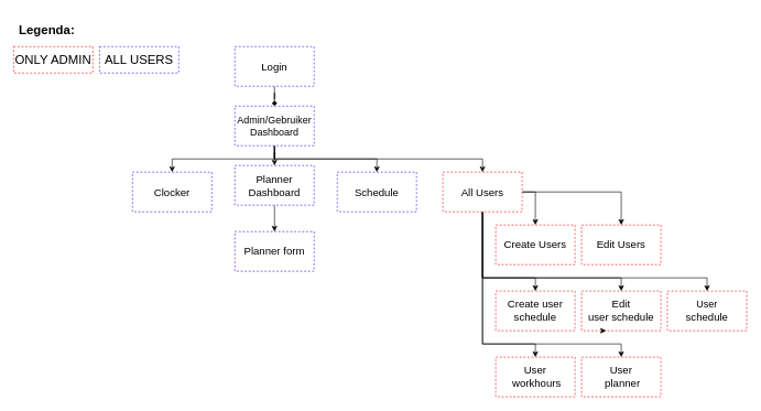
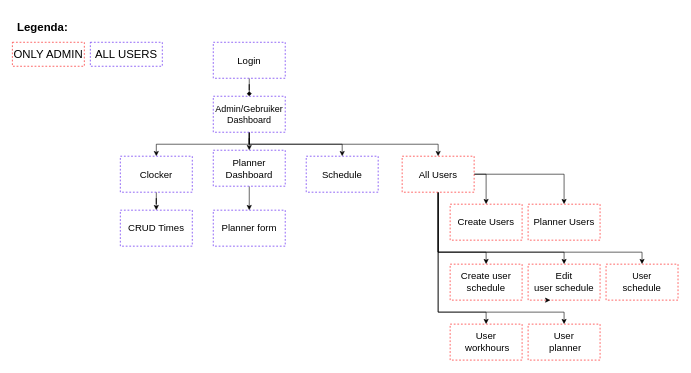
  <mxCell id="0" />
  <mxCell id="1" parent="0" />
  <mxCell id="2" value="&lt;font style=&quot;font-size: 16px&quot;&gt;Schedule&lt;/font&gt;" style="rounded=0;whiteSpace=wrap;html=1;strokeWidth=1;dashed=1;strokeColor=#4800F0;" vertex="1" parent="1"><mxGeometry x="510" y="260" width="120" height="60" as="geometry" /></mxCell>
  <mxCell id="3" style="edgeStyle=orthogonalEdgeStyle;rounded=0;orthogonalLoop=1;jettySize=auto;html=1;entryX=0.5;entryY=0;entryDx=0;entryDy=0;" edge="1" parent="1" source="4" target="14"><mxGeometry relative="1" as="geometry"><mxPoint x="415" y="360" as="targetPoint" /></mxGeometry></mxCell>
  <mxCell id="4" value="&lt;font style=&quot;font-size: 16px&quot;&gt;Planner&lt;br&gt;Dashboard&lt;/font&gt;" style="rounded=0;whiteSpace=wrap;html=1;strokeWidth=1;dashed=1;strokeColor=#4800F0;" vertex="1" parent="1"><mxGeometry x="355" y="250" width="120" height="60" as="geometry" /></mxCell>
  <mxCell id="5" style="edgeStyle=orthogonalEdgeStyle;rounded=0;orthogonalLoop=1;jettySize=auto;html=1;" edge="1" parent="1" source="9" target="4"><mxGeometry relative="1" as="geometry" /></mxCell>
  <mxCell id="6" style="edgeStyle=orthogonalEdgeStyle;rounded=0;orthogonalLoop=1;jettySize=auto;html=1;entryX=0.5;entryY=0;entryDx=0;entryDy=0;" edge="1" parent="1" source="9" target="13"><mxGeometry relative="1" as="geometry"><mxPoint x="260" y="270" as="targetPoint" /><Array as="points"><mxPoint x="415" y="240" /><mxPoint x="260" y="240" /></Array></mxGeometry></mxCell>
  <mxCell id="7" style="edgeStyle=orthogonalEdgeStyle;rounded=0;orthogonalLoop=1;jettySize=auto;html=1;" edge="1" parent="1" source="9" target="2"><mxGeometry relative="1" as="geometry"><Array as="points"><mxPoint x="415" y="240" /><mxPoint x="570" y="240" /></Array></mxGeometry></mxCell>
  <mxCell id="8" style="edgeStyle=orthogonalEdgeStyle;rounded=0;orthogonalLoop=1;jettySize=auto;html=1;" edge="1" parent="1" source="9" target="23"><mxGeometry relative="1" as="geometry"><Array as="points"><mxPoint x="415" y="240" /><mxPoint x="730" y="240" /></Array></mxGeometry></mxCell>
  <mxCell id="9" value="&lt;font style=&quot;font-size: 15px&quot;&gt;Admin/Gebruiker&lt;br&gt;Dashboard&lt;/font&gt;" style="rounded=0;whiteSpace=wrap;html=1;strokeWidth=1;dashed=1;strokeColor=#4800F0;" vertex="1" parent="1"><mxGeometry x="355" y="160" width="120" height="60" as="geometry" /></mxCell>
  <mxCell id="10" style="edgeStyle=orthogonalEdgeStyle;rounded=0;orthogonalLoop=1;jettySize=auto;html=1;entryX=0.5;entryY=0;entryDx=0;entryDy=0;endArrow=diamond;" edge="1" parent="1" source="11" target="9"><mxGeometry relative="1" as="geometry" /></mxCell>
  <mxCell id="11" value="&lt;font style=&quot;font-size: 16px&quot;&gt;Login&lt;/font&gt;" style="rounded=0;whiteSpace=wrap;html=1;strokeWidth=1;dashed=1;strokeColor=#4800F0;" vertex="1" parent="1"><mxGeometry x="355" y="70" width="120" height="60" as="geometry" /></mxCell>
+ <mxCell id="12" style="edgeStyle=orthogonalEdgeStyle;rounded=0;orthogonalLoop=1;jettySize=auto;html=1;entryX=0.5;entryY=0;entryDx=0;entryDy=0;" edge="1" parent="1" source="13" target="15"><mxGeometry relative="1" as="geometry" /></mxCell>
  <mxCell id="13" value="&lt;font style=&quot;font-size: 16px&quot;&gt;Clocker&lt;/font&gt;" style="rounded=0;whiteSpace=wrap;html=1;strokeWidth=1;dashed=1;strokeColor=#4800F0;" vertex="1" parent="1"><mxGeometry x="200" y="260" width="120" height="60" as="geometry" /></mxCell>
  <mxCell id="14" value="&lt;font style=&quot;font-size: 16px&quot;&gt;Planner form&lt;/font&gt;" style="rounded=0;whiteSpace=wrap;html=1;strokeWidth=1;dashed=1;strokeColor=#4800F0;" vertex="1" parent="1"><mxGeometry x="355" y="350" width="120" height="60" as="geometry" /></mxCell>
+ <mxCell id="15" value="&lt;font style=&quot;font-size: 16px&quot;&gt;CRUD Times&lt;/font&gt;" style="rounded=0;whiteSpace=wrap;html=1;strokeWidth=1;dashed=1;strokeColor=#4800F0;" vertex="1" parent="1"><mxGeometry x="200" y="350" width="120" height="60" as="geometry" /></mxCell>
  <mxCell id="16" style="edgeStyle=orthogonalEdgeStyle;rounded=0;orthogonalLoop=1;jettySize=auto;html=1;entryX=0.5;entryY=0;entryDx=0;entryDy=0;exitX=1;exitY=0.5;exitDx=0;exitDy=0;" edge="1" parent="1" source="23" target="27"><mxGeometry relative="1" as="geometry"><Array as="points"><mxPoint x="810" y="290" /></Array></mxGeometry></mxCell>
  <mxCell id="17" style="edgeStyle=orthogonalEdgeStyle;rounded=0;orthogonalLoop=1;jettySize=auto;html=1;entryX=0.5;entryY=0;entryDx=0;entryDy=0;" edge="1" parent="1" source="23" target="28"><mxGeometry relative="1" as="geometry"><Array as="points"><mxPoint x="940" y="290" /></Array></mxGeometry></mxCell>
  <mxCell id="18" style="edgeStyle=orthogonalEdgeStyle;rounded=0;orthogonalLoop=1;jettySize=auto;html=1;entryX=0.5;entryY=0;entryDx=0;entryDy=0;" edge="1" parent="1" source="23" target="29"><mxGeometry relative="1" as="geometry"><mxPoint x="730" y="420" as="targetPoint" /><Array as="points"><mxPoint x="730" y="420" /><mxPoint x="810" y="420" /></Array></mxGeometry></mxCell>
  <mxCell id="19" style="edgeStyle=orthogonalEdgeStyle;rounded=0;orthogonalLoop=1;jettySize=auto;html=1;entryX=0.5;entryY=0;entryDx=0;entryDy=0;" edge="1" parent="1" source="23" target="30"><mxGeometry relative="1" as="geometry"><Array as="points"><mxPoint x="730" y="420" /><mxPoint x="940" y="420" /></Array></mxGeometry></mxCell>
  <mxCell id="20" style="edgeStyle=orthogonalEdgeStyle;rounded=0;orthogonalLoop=1;jettySize=auto;html=1;" edge="1" parent="1" source="23" target="31"><mxGeometry relative="1" as="geometry"><Array as="points"><mxPoint x="730" y="520" /><mxPoint x="810" y="520" /></Array></mxGeometry></mxCell>
  <mxCell id="21" style="edgeStyle=orthogonalEdgeStyle;rounded=0;orthogonalLoop=1;jettySize=auto;html=1;entryX=0.5;entryY=0;entryDx=0;entryDy=0;" edge="1" parent="1" source="23" target="32"><mxGeometry relative="1" as="geometry"><Array as="points"><mxPoint x="730" y="520" /><mxPoint x="940" y="520" /></Array></mxGeometry></mxCell>
  <mxCell id="22" style="edgeStyle=orthogonalEdgeStyle;rounded=0;orthogonalLoop=1;jettySize=auto;html=1;entryX=0.5;entryY=0;entryDx=0;entryDy=0;" edge="1" parent="1" source="23" target="33"><mxGeometry relative="1" as="geometry"><Array as="points"><mxPoint x="730" y="420" /><mxPoint x="1070" y="420" /></Array></mxGeometry></mxCell>
  <mxCell id="23" value="&lt;font style=&quot;font-size: 16px&quot;&gt;All Users&lt;/font&gt;" style="rounded=0;whiteSpace=wrap;html=1;strokeWidth=1;dashed=1;strokeColor=#FF0000;" vertex="1" parent="1"><mxGeometry x="670" y="260" width="120" height="60" as="geometry" /></mxCell>
  <mxCell id="24" value="&lt;p&gt;&lt;font style=&quot;font-size: 19px&quot;&gt;ONLY ADMIN&lt;/font&gt;&lt;/p&gt;" style="rounded=0;whiteSpace=wrap;html=1;dashed=1;strokeWidth=1;strokeColor=#FA0000;" vertex="1" parent="1"><mxGeometry x="20" y="70" width="120" height="40" as="geometry" /></mxCell>
  <mxCell id="25" value="&lt;p&gt;&lt;font style=&quot;font-size: 19px&quot;&gt;ALL USERS&lt;/font&gt;&lt;/p&gt;" style="rounded=0;whiteSpace=wrap;html=1;dashed=1;strokeWidth=1;strokeColor=#4800F0;" vertex="1" parent="1"><mxGeometry x="150" y="70" width="120" height="40" as="geometry" /></mxCell>
  <mxCell id="26" value="&lt;p&gt;&lt;font style=&quot;font-size: 19px&quot;&gt;&lt;b&gt;Legenda:&lt;/b&gt;&lt;/font&gt;&lt;/p&gt;" style="text;html=1;align=center;verticalAlign=middle;resizable=0;points=[];autosize=1;" vertex="1" parent="1"><mxGeometry x="20" y="20" width="100" height="50" as="geometry" /></mxCell>
  <mxCell id="27" value="&lt;font style=&quot;font-size: 16px&quot;&gt;Create Users&lt;/font&gt;" style="rounded=0;whiteSpace=wrap;html=1;strokeWidth=1;dashed=1;strokeColor=#FF0000;" vertex="1" parent="1"><mxGeometry x="750" y="340" width="120" height="60" as="geometry" /></mxCell>
- <mxCell id="28" value="&lt;font style=&quot;font-size: 16px&quot;&gt;Edit Users&lt;/font&gt;" style="rounded=0;whiteSpace=wrap;html=1;strokeWidth=1;dashed=1;strokeColor=#FF0000;" vertex="1" parent="1"><mxGeometry x="880" y="340" width="120" height="60" as="geometry" /></mxCell>
+ <mxCell id="28" value="&lt;font style=&quot;font-size: 16px&quot;&gt;Planner Users&lt;/font&gt;" style="rounded=0;whiteSpace=wrap;html=1;strokeWidth=1;dashed=1;strokeColor=#FF0000;" vertex="1" parent="1"><mxGeometry x="880" y="340" width="120" height="60" as="geometry" /></mxCell>
  <mxCell id="29" value="&lt;font style=&quot;font-size: 16px&quot;&gt;Create user schedule&lt;/font&gt;" style="rounded=0;whiteSpace=wrap;html=1;strokeWidth=1;dashed=1;strokeColor=#FF0000;" vertex="1" parent="1"><mxGeometry x="750" y="440" width="120" height="60" as="geometry" /></mxCell>
  <mxCell id="30" value="&lt;font style=&quot;font-size: 16px&quot;&gt;Edit &lt;br&gt;user&amp;nbsp;&lt;/font&gt;&lt;span style=&quot;font-size: 16px&quot;&gt;schedule&lt;/span&gt;" style="rounded=0;whiteSpace=wrap;html=1;strokeWidth=1;dashed=1;strokeColor=#FF0000;" vertex="1" parent="1"><mxGeometry x="880" y="440" width="120" height="60" as="geometry" /></mxCell>
  <mxCell id="31" value="&lt;font style=&quot;font-size: 16px&quot;&gt;User&lt;br&gt;&amp;nbsp;workhours&lt;/font&gt;" style="rounded=0;whiteSpace=wrap;html=1;strokeWidth=1;dashed=1;strokeColor=#FF0000;" vertex="1" parent="1"><mxGeometry x="750" y="540" width="120" height="60" as="geometry" /></mxCell>
  <mxCell id="32" value="&lt;font style=&quot;font-size: 16px&quot;&gt;User&lt;br&gt;&amp;nbsp;planner&lt;/font&gt;" style="rounded=0;whiteSpace=wrap;html=1;strokeWidth=1;dashed=1;strokeColor=#FF0000;" vertex="1" parent="1"><mxGeometry x="880" y="540" width="120" height="60" as="geometry" /></mxCell>
  <mxCell id="33" value="&lt;font style=&quot;font-size: 15px&quot;&gt;User&lt;br&gt;&lt;span style=&quot;font-size: 16px&quot;&gt;schedule&lt;/span&gt;&lt;br&gt;&lt;/font&gt;" style="rounded=0;whiteSpace=wrap;html=1;strokeWidth=1;dashed=1;strokeColor=#FF0000;" vertex="1" parent="1"><mxGeometry x="1010" y="440" width="120" height="60" as="geometry" /></mxCell>
  <mxCell id="34" style="edgeStyle=orthogonalEdgeStyle;rounded=0;orthogonalLoop=1;jettySize=auto;html=1;exitX=0.25;exitY=1;exitDx=0;exitDy=0;entryX=0.308;entryY=0.997;entryDx=0;entryDy=0;entryPerimeter=0;" edge="1" parent="1" source="30" target="30"><mxGeometry relative="1" as="geometry" /></mxCell>
